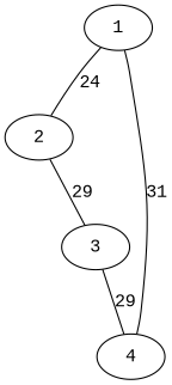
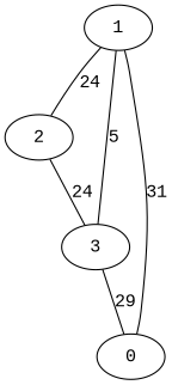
  graph {
    fontname="Liberation Mono"
    node [fontname="Liberation Mono"]
    edge [fontname="Liberation Mono"]
    1
    2
    3
-   0 [label=4]
+   0
    1 -- 2 [label=24]
+   1 -- 3 [label=5]
    1 -- 0 [label=31]
-   2 -- 3 [label=29]
+   2 -- 3 [label=24]
    3 -- 0 [label=29]
  }
